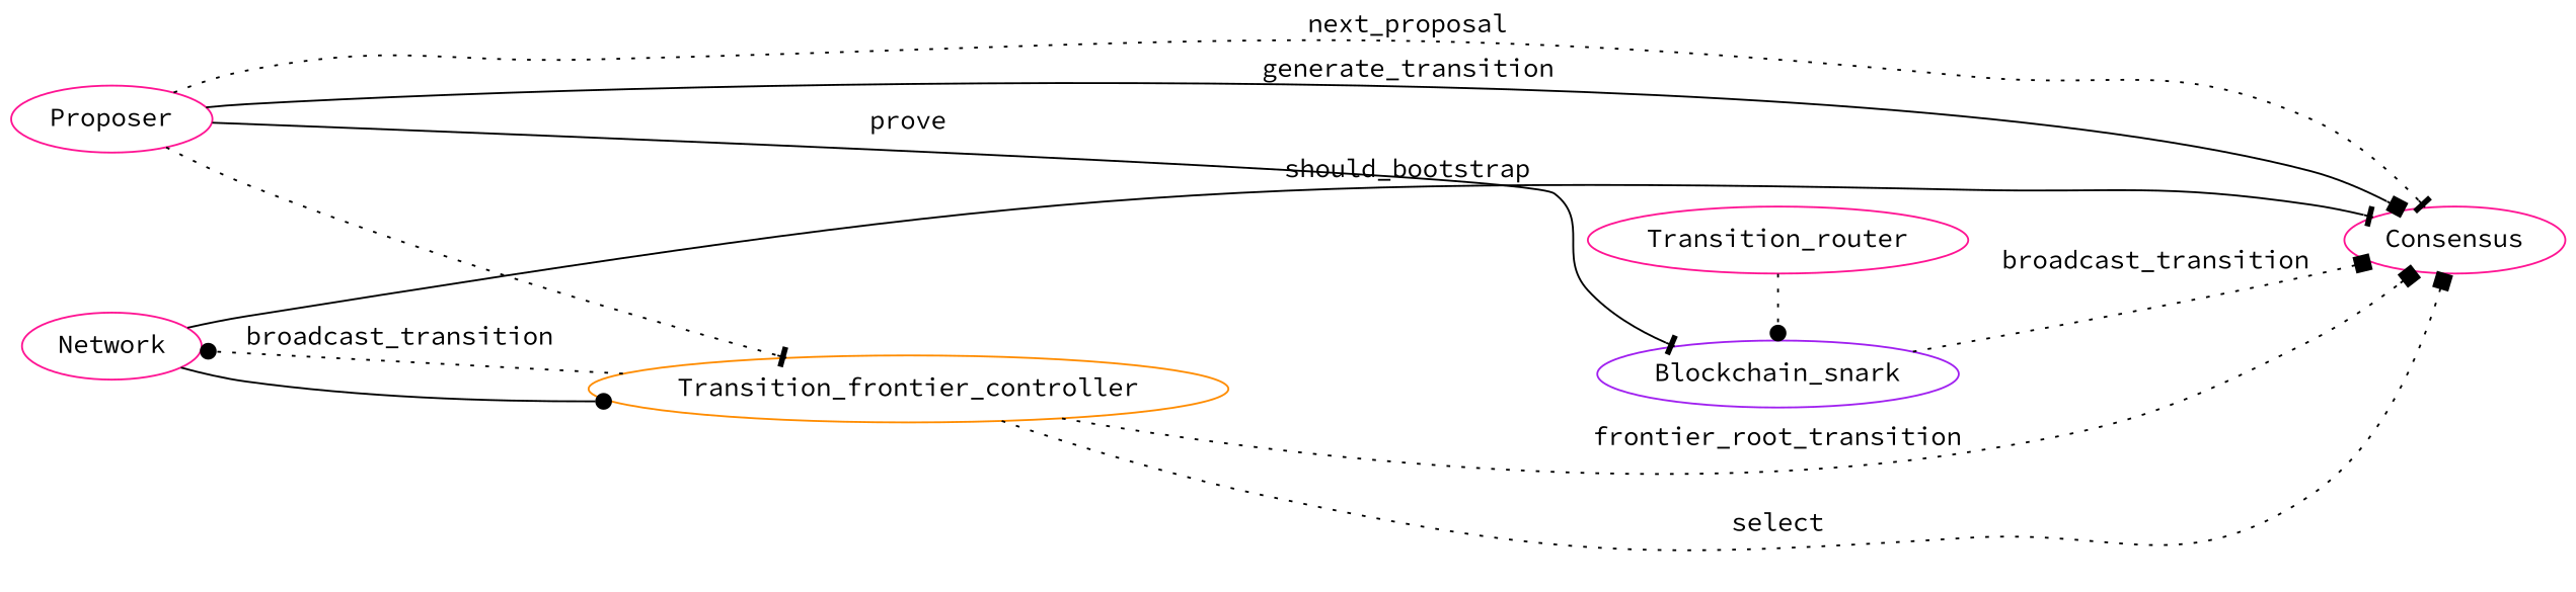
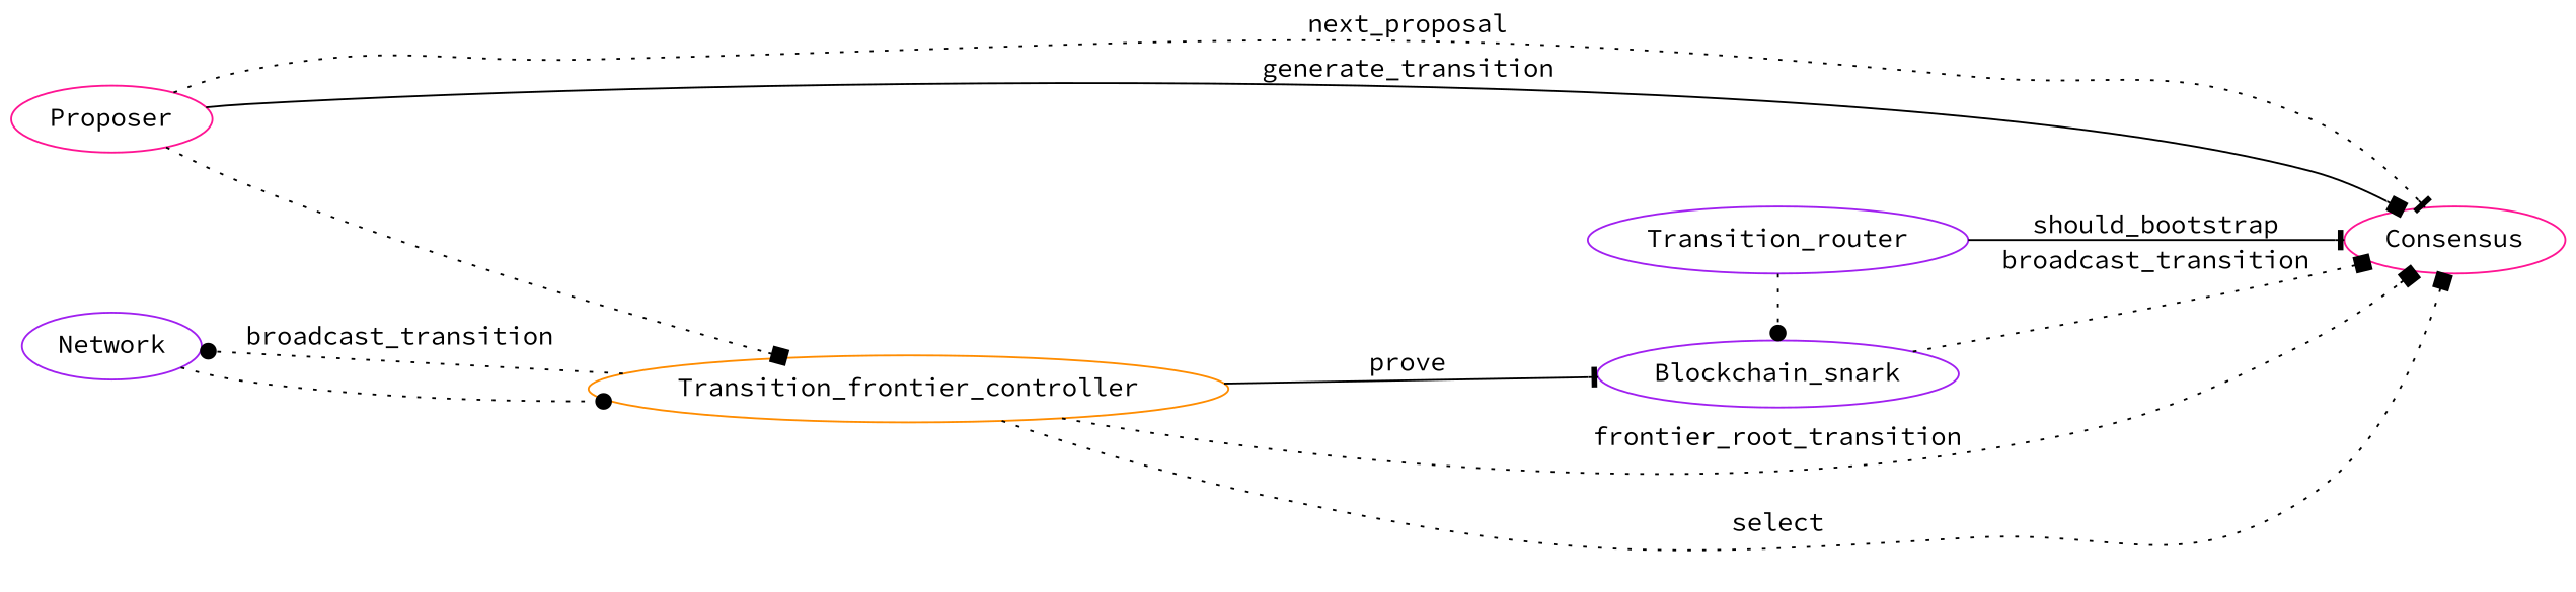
  digraph {
    fontname="Source Code Pro"
    rankdir=LR
    node [color=deeppink fontname="Source Code Pro"]
    edge [arrowhead=tee fontname="Source Code Pro" style=dotted]
-   Network
+   Network [color=purple]
    Proposer
-   Transition_router
+   Transition_router [color=purple]
    Blockchain_snark [color=purple]
    Consensus
    Transition_frontier_controller [color=darkorange]
    subgraph sub_1 {
      rank=source
      Network
      Proposer
    }
    subgraph sub_2 {
      rank=same
      Transition_router
      Blockchain_snark
    }
    subgraph sub_3 {
      rank=sink
      Consensus
    }
-   Network -> Transition_frontier_controller [arrowhead=dot style=solid]
-   Proposer -> Blockchain_snark [label=prove style=solid]
+   Network -> Transition_frontier_controller [arrowhead=dot]
+   Transition_frontier_controller -> Blockchain_snark [label=prove style=solid]
    Proposer -> Consensus [arrowhead=box label=generate_transition style=solid]
    Proposer -> Consensus [label=next_proposal]
-   Proposer -> Transition_frontier_controller
+   Proposer -> Transition_frontier_controller [arrowhead=box]
    Transition_router -> Blockchain_snark [arrowhead=dot]
-   Network -> Consensus [label=should_bootstrap style=solid]
+   Transition_router -> Consensus [label=should_bootstrap style=solid]
    Blockchain_snark -> Consensus [arrowhead=box label=broadcast_transition]
    Transition_frontier_controller -> Network [arrowhead=dot label=broadcast_transition]
    Transition_frontier_controller -> Consensus [arrowhead=box label=select]
    Transition_frontier_controller -> Consensus [arrowhead=box label=frontier_root_transition]
  }
